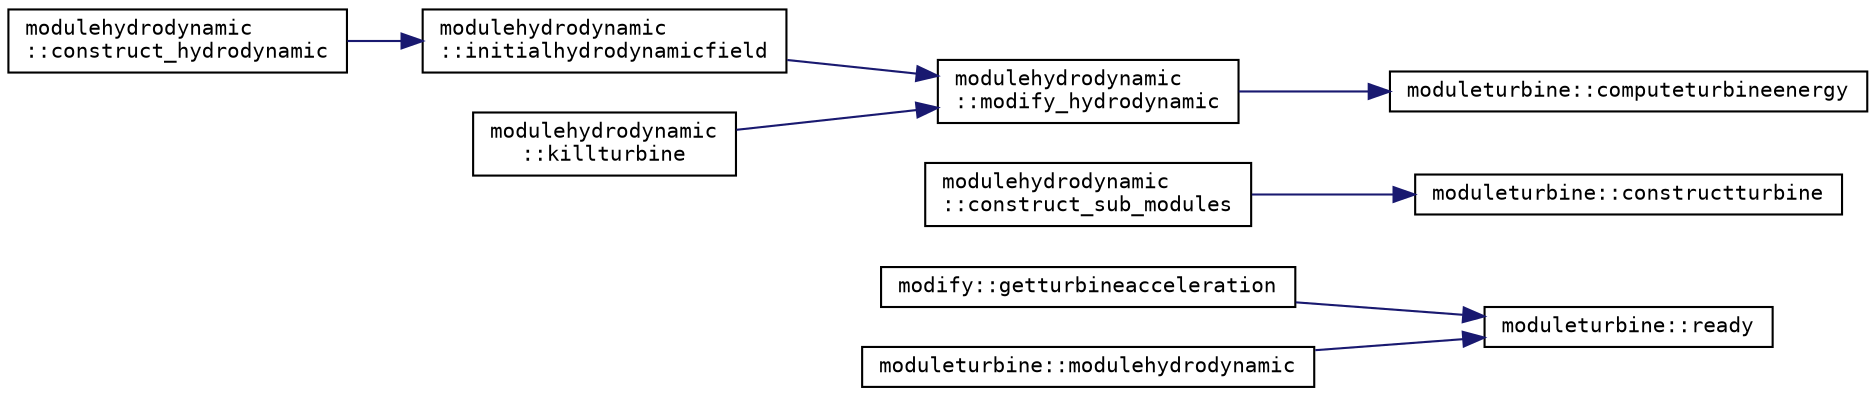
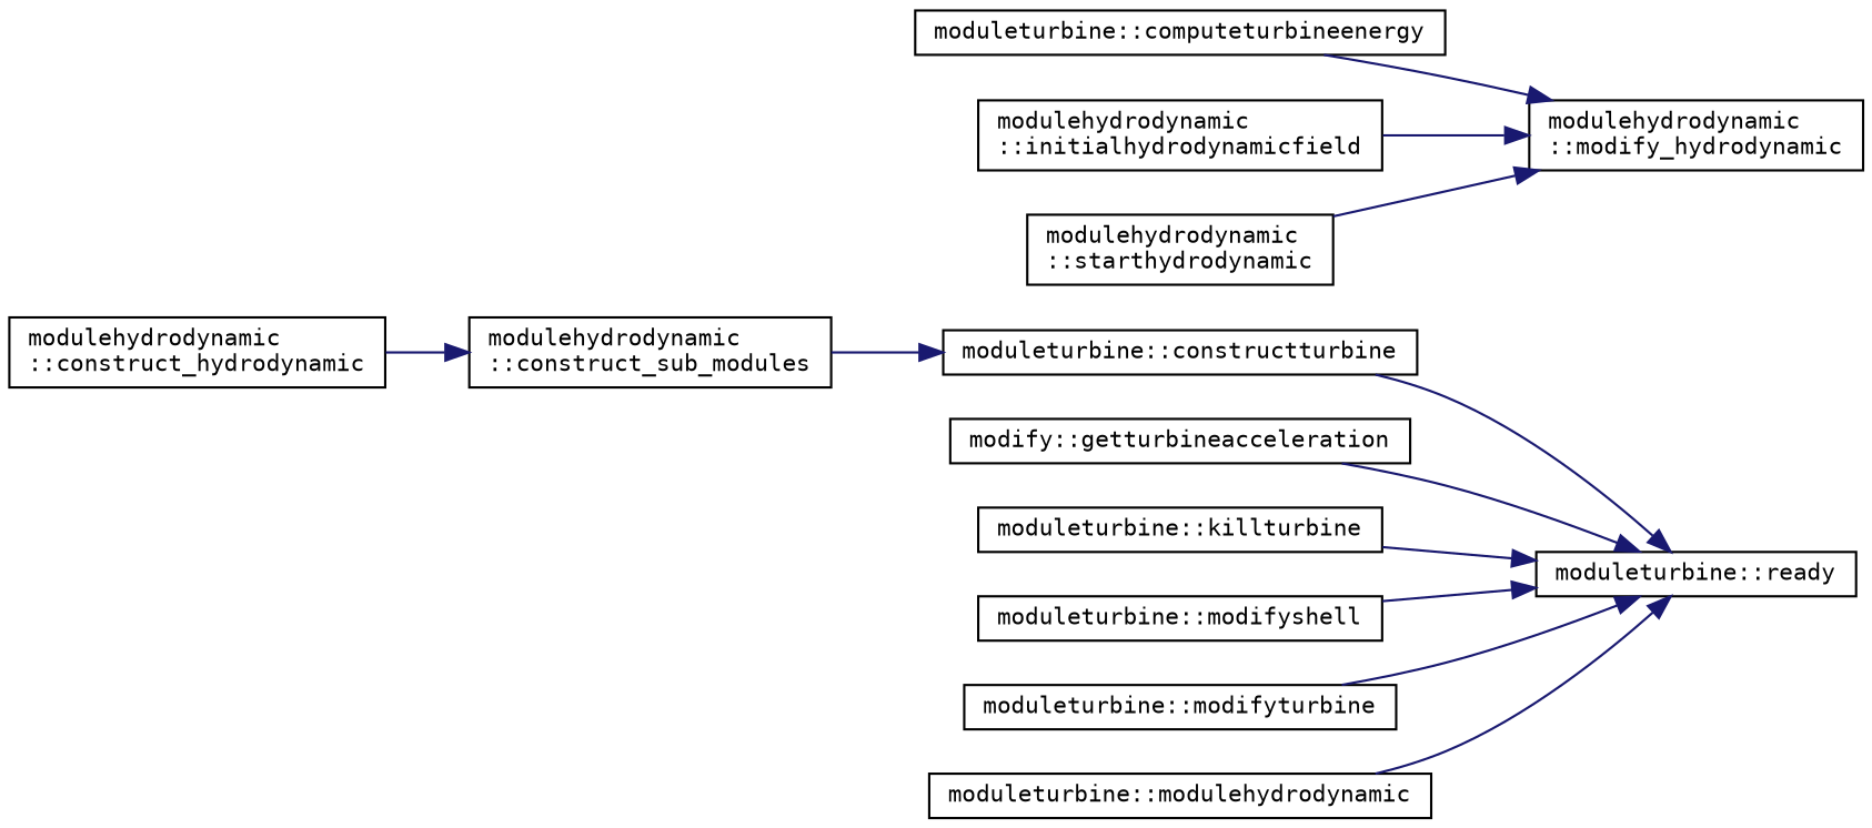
  digraph {
    fontname="DejaVu Sans Mono"
    rankdir=RL
    node [color=black fillcolor=white fontname="DejaVu Sans Mono" fontsize=10 shape=record style=filled]
    edge [color=midnightblue dir=back fontname="DejaVu Sans Mono" fontsize=10 labelfontname=Helvetica labelfontsize=10 style=solid]
    n1 [height=0.2 label="moduleturbine::ready" width=0.4]
    n2 [height=0.2 label="moduleturbine::constructturbine" width=0.4]
    n3 [height=0.2 label="modify::getturbineacceleration" width=0.4]
+   n4 [height=0.2 label="moduleturbine::killturbine" width=0.4]
+   n5 [height=0.2 label="moduleturbine::modifyshell" width=0.4]
+   n6 [height=0.2 label="moduleturbine::modifyturbine" width=0.4]
    n7 [height=0.2 label="moduleturbine::modulehydrodynamic" width=0.4]
    n8 [height=0.2 label="moduleturbine::computeturbineenergy" width=0.4]
    n9 [height=0.2 label="modulehydrodynamic\l::modify_hydrodynamic" width=0.4]
    n10 [height=0.2 label="modulehydrodynamic\l::construct_sub_modules" width=0.4]
    n11 [height=0.2 label="modulehydrodynamic\l::initialhydrodynamicfield" width=0.4]
-   n12 [height=0.2 label="modulehydrodynamic\l::killturbine" width=0.4]
+   n12 [height=0.2 label="modulehydrodynamic\l::starthydrodynamic" width=0.4]
    n13 [height=0.2 label="modulehydrodynamic\l::construct_hydrodynamic" width=0.4]
+   n1 -> n2
    n1 -> n3
+   n1 -> n4
+   n1 -> n5
+   n1 -> n6
    n1 -> n7
    n2 -> n10
-   n8 -> n9
+   n9 -> n8
    n9 -> n11
    n9 -> n12
-   n11 -> n13
+   n10 -> n13
  }
